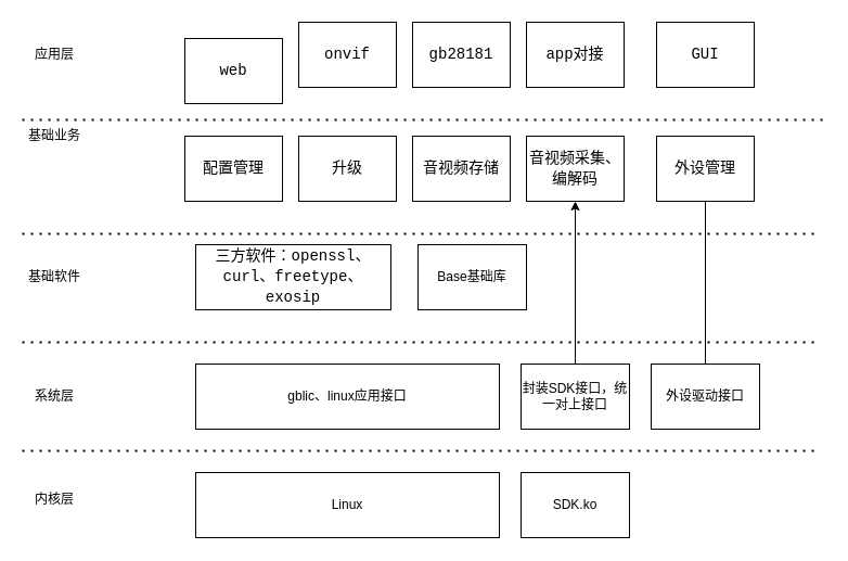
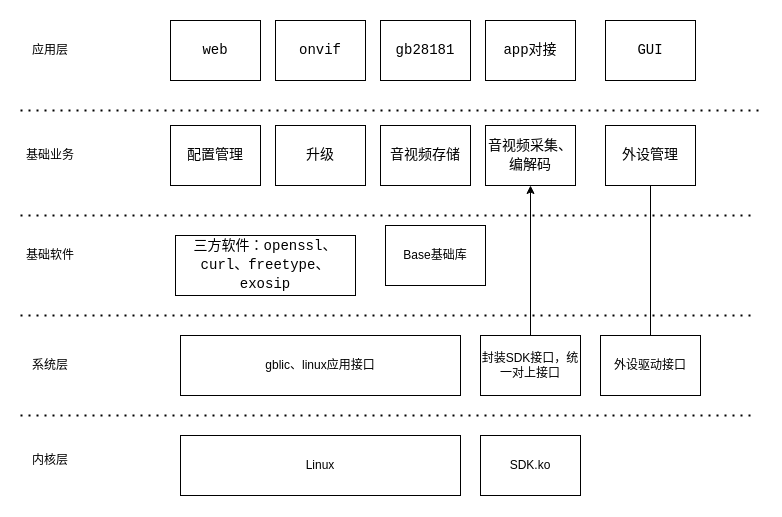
  <mxCell id="0" />
  <mxCell id="1" parent="0" />
  <mxCell id="2" value="Linux" style="rounded=0;whiteSpace=wrap;html=1;" parent="1" vertex="1"><mxGeometry x="180" y="435" width="280" height="60" as="geometry" /></mxCell>
  <mxCell id="3" value="gblic、linux应用接口" style="rounded=0;whiteSpace=wrap;html=1;labelBackgroundColor=none;" parent="1" vertex="1"><mxGeometry x="180" y="335" width="280" height="60" as="geometry" /></mxCell>
  <mxCell id="4" value="" style="endArrow=none;dashed=1;html=1;dashPattern=1 3;strokeWidth=2;" parent="1" edge="1"><mxGeometry width="50" height="50" relative="1" as="geometry"><mxPoint x="20" y="415" as="sourcePoint" /><mxPoint x="750" y="415" as="targetPoint" /></mxGeometry></mxCell>
  <mxCell id="5" value="SDK.ko" style="rounded=0;whiteSpace=wrap;html=1;" parent="1" vertex="1"><mxGeometry x="480" y="435" width="100" height="60" as="geometry" /></mxCell>
  <mxCell id="6" value="" style="endArrow=none;dashed=1;html=1;dashPattern=1 3;strokeWidth=2;" parent="1" edge="1"><mxGeometry width="50" height="50" relative="1" as="geometry"><mxPoint x="20" y="315" as="sourcePoint" /><mxPoint x="750" y="315" as="targetPoint" /></mxGeometry></mxCell>
  <mxCell id="7" value="内核层" style="text;html=1;strokeColor=none;fillColor=none;align=center;verticalAlign=middle;whiteSpace=wrap;rounded=0;" parent="1" vertex="1"><mxGeometry x="20" y="445" width="60" height="30" as="geometry" /></mxCell>
  <mxCell id="8" value="系统层" style="text;html=1;strokeColor=none;fillColor=none;align=center;verticalAlign=middle;whiteSpace=wrap;rounded=0;" parent="1" vertex="1"><mxGeometry x="20" y="350" width="60" height="30" as="geometry" /></mxCell>
  <mxCell id="9" value="" style="edgeStyle=none;html=1;entryX=0.5;entryY=1;entryDx=0;entryDy=0;" parent="1" source="10" target="16" edge="1"><mxGeometry relative="1" as="geometry" /></mxCell>
  <mxCell id="10" value="封装SDK接口，统一对上接口" style="rounded=0;whiteSpace=wrap;html=1;" parent="1" vertex="1"><mxGeometry x="480" y="335" width="100" height="60" as="geometry" /></mxCell>
- <mxCell id="11" value="&lt;div style=&quot;font-family: consolas, &amp;quot;courier new&amp;quot;, monospace; font-size: 14px; line-height: 19px;&quot;&gt;三方软件：openssl、curl、freetype、exosip&lt;/div&gt;" style="rounded=0;whiteSpace=wrap;html=1;labelBackgroundColor=none;" parent="1" vertex="1"><mxGeometry x="180" y="225" width="180" height="60" as="geometry" /></mxCell>
+ <mxCell id="11" value="&lt;div style=&quot;font-family: consolas, &amp;quot;courier new&amp;quot;, monospace; font-size: 14px; line-height: 19px;&quot;&gt;三方软件：openssl、curl、freetype、exosip&lt;/div&gt;" style="rounded=0;whiteSpace=wrap;html=1;labelBackgroundColor=none;" parent="1" vertex="1"><mxGeometry x="175" y="235" width="180" height="60" as="geometry" /></mxCell>
  <mxCell id="12" value="基础软件" style="text;html=1;strokeColor=none;fillColor=none;align=center;verticalAlign=middle;whiteSpace=wrap;rounded=0;" parent="1" vertex="1"><mxGeometry x="20" y="240" width="60" height="30" as="geometry" /></mxCell>
  <mxCell id="13" value="" style="endArrow=none;dashed=1;html=1;dashPattern=1 3;strokeWidth=2;" parent="1" edge="1"><mxGeometry width="50" height="50" relative="1" as="geometry"><mxPoint x="20" y="215" as="sourcePoint" /><mxPoint x="750" y="215" as="targetPoint" /></mxGeometry></mxCell>
  <mxCell id="14" value="&lt;div style=&quot;font-family: consolas, &amp;quot;courier new&amp;quot;, monospace; font-size: 14px; line-height: 19px;&quot;&gt;&lt;div style=&quot;font-family: &amp;quot;consolas&amp;quot; , &amp;quot;courier new&amp;quot; , monospace ; line-height: 19px&quot;&gt;音视频存储&lt;br&gt;&lt;/div&gt;&lt;/div&gt;" style="rounded=0;whiteSpace=wrap;html=1;labelBackgroundColor=none;" parent="1" vertex="1"><mxGeometry x="380" y="125" width="90" height="60" as="geometry" /></mxCell>
- <mxCell id="15" value="基础业务" style="text;html=1;strokeColor=none;fillColor=none;align=center;verticalAlign=middle;whiteSpace=wrap;rounded=0;" parent="1" vertex="1"><mxGeometry x="20" y="110" width="60" height="30" as="geometry" /></mxCell>
+ <mxCell id="15" value="基础业务" style="text;html=1;strokeColor=none;fillColor=none;align=center;verticalAlign=middle;whiteSpace=wrap;rounded=0;" parent="1" vertex="1"><mxGeometry x="20" y="140" width="60" height="30" as="geometry" /></mxCell>
  <mxCell id="16" value="&lt;div style=&quot;font-family: consolas, &amp;quot;courier new&amp;quot;, monospace; font-size: 14px; line-height: 19px;&quot;&gt;&lt;div style=&quot;font-family: &amp;quot;consolas&amp;quot; , &amp;quot;courier new&amp;quot; , monospace ; line-height: 19px&quot;&gt;音视频采集、编解码&lt;/div&gt;&lt;/div&gt;" style="rounded=0;whiteSpace=wrap;html=1;labelBackgroundColor=none;" parent="1" vertex="1"><mxGeometry x="485" y="125" width="90" height="60" as="geometry" /></mxCell>
  <mxCell id="17" value="&lt;div style=&quot;font-family: consolas, &amp;quot;courier new&amp;quot;, monospace; font-size: 14px; line-height: 19px;&quot;&gt;&lt;div style=&quot;font-family: &amp;quot;consolas&amp;quot; , &amp;quot;courier new&amp;quot; , monospace ; line-height: 19px&quot;&gt;升级&lt;/div&gt;&lt;/div&gt;" style="rounded=0;whiteSpace=wrap;html=1;labelBackgroundColor=none;" parent="1" vertex="1"><mxGeometry x="275" y="125" width="90" height="60" as="geometry" /></mxCell>
  <mxCell id="18" value="&lt;div style=&quot;font-family: consolas, &amp;quot;courier new&amp;quot;, monospace; font-size: 14px; line-height: 19px;&quot;&gt;&lt;div style=&quot;font-family: &amp;quot;consolas&amp;quot; , &amp;quot;courier new&amp;quot; , monospace ; line-height: 19px&quot;&gt;配置管理&lt;/div&gt;&lt;/div&gt;" style="rounded=0;whiteSpace=wrap;html=1;labelBackgroundColor=none;" parent="1" vertex="1"><mxGeometry x="170" y="125" width="90" height="60" as="geometry" /></mxCell>
  <mxCell id="19" value="" style="endArrow=none;dashed=1;html=1;dashPattern=1 3;strokeWidth=2;" parent="1" edge="1"><mxGeometry width="50" height="50" relative="1" as="geometry"><mxPoint x="20" y="110" as="sourcePoint" /><mxPoint x="760" y="110" as="targetPoint" /></mxGeometry></mxCell>
  <mxCell id="20" value="&lt;div style=&quot;font-family: consolas, &amp;quot;courier new&amp;quot;, monospace; font-size: 14px; line-height: 19px;&quot;&gt;&lt;div style=&quot;font-family: &amp;quot;consolas&amp;quot; , &amp;quot;courier new&amp;quot; , monospace ; line-height: 19px&quot;&gt;gb28181&lt;br&gt;&lt;/div&gt;&lt;/div&gt;" style="rounded=0;whiteSpace=wrap;html=1;labelBackgroundColor=none;" parent="1" vertex="1"><mxGeometry x="380" y="20" width="90" height="60" as="geometry" /></mxCell>
  <mxCell id="21" value="应用层" style="text;html=1;strokeColor=none;fillColor=none;align=center;verticalAlign=middle;whiteSpace=wrap;rounded=0;" parent="1" vertex="1"><mxGeometry x="20" y="35" width="60" height="30" as="geometry" /></mxCell>
  <mxCell id="22" value="&lt;div style=&quot;font-family: consolas, &amp;quot;courier new&amp;quot;, monospace; font-size: 14px; line-height: 19px;&quot;&gt;&lt;div style=&quot;font-family: &amp;quot;consolas&amp;quot; , &amp;quot;courier new&amp;quot; , monospace ; line-height: 19px&quot;&gt;app对接&lt;/div&gt;&lt;/div&gt;" style="rounded=0;whiteSpace=wrap;html=1;labelBackgroundColor=none;" parent="1" vertex="1"><mxGeometry x="485" y="20" width="90" height="60" as="geometry" /></mxCell>
  <mxCell id="23" value="&lt;div style=&quot;font-family: consolas, &amp;quot;courier new&amp;quot;, monospace; font-size: 14px; line-height: 19px;&quot;&gt;&lt;div style=&quot;font-family: &amp;quot;consolas&amp;quot; , &amp;quot;courier new&amp;quot; , monospace ; line-height: 19px&quot;&gt;onvif&lt;/div&gt;&lt;/div&gt;" style="rounded=0;whiteSpace=wrap;html=1;labelBackgroundColor=none;" parent="1" vertex="1"><mxGeometry x="275" y="20" width="90" height="60" as="geometry" /></mxCell>
- <mxCell id="24" value="&lt;div style=&quot;font-family: consolas, &amp;quot;courier new&amp;quot;, monospace; font-size: 14px; line-height: 19px;&quot;&gt;&lt;div style=&quot;font-family: &amp;quot;consolas&amp;quot; , &amp;quot;courier new&amp;quot; , monospace ; line-height: 19px&quot;&gt;web&lt;/div&gt;&lt;/div&gt;" style="rounded=0;whiteSpace=wrap;html=1;fontColor=default;labelBackgroundColor=none;" parent="1" vertex="1"><mxGeometry x="170" y="35" width="90" height="60" as="geometry" /></mxCell>
+ <mxCell id="24" value="&lt;div style=&quot;font-family: consolas, &amp;quot;courier new&amp;quot;, monospace; font-size: 14px; line-height: 19px;&quot;&gt;&lt;div style=&quot;font-family: &amp;quot;consolas&amp;quot; , &amp;quot;courier new&amp;quot; , monospace ; line-height: 19px&quot;&gt;web&lt;/div&gt;&lt;/div&gt;" style="rounded=0;whiteSpace=wrap;html=1;fontColor=default;labelBackgroundColor=none;" parent="1" vertex="1"><mxGeometry x="170" y="20" width="90" height="60" as="geometry" /></mxCell>
  <mxCell id="25" style="edgeStyle=none;html=1;exitX=0.5;exitY=0;exitDx=0;exitDy=0;endArrow=none;" parent="1" source="26" target="27" edge="1"><mxGeometry relative="1" as="geometry" /></mxCell>
  <mxCell id="26" value="外设驱动接口" style="rounded=0;whiteSpace=wrap;html=1;" parent="1" vertex="1"><mxGeometry x="600" y="335" width="100" height="60" as="geometry" /></mxCell>
  <mxCell id="27" value="&lt;div style=&quot;font-family: consolas, &amp;quot;courier new&amp;quot;, monospace; font-size: 14px; line-height: 19px;&quot;&gt;&lt;div style=&quot;font-family: &amp;quot;consolas&amp;quot; , &amp;quot;courier new&amp;quot; , monospace ; line-height: 19px&quot;&gt;外设管理&lt;/div&gt;&lt;/div&gt;" style="rounded=0;whiteSpace=wrap;html=1;labelBackgroundColor=none;" parent="1" vertex="1"><mxGeometry x="605" y="125" width="90" height="60" as="geometry" /></mxCell>
  <mxCell id="28" value="Base基础库" style="rounded=0;whiteSpace=wrap;html=1;" parent="1" vertex="1"><mxGeometry x="385" y="225" width="100" height="60" as="geometry" /></mxCell>
  <mxCell id="29" value="&lt;div style=&quot;font-family: consolas, &amp;quot;courier new&amp;quot;, monospace; font-size: 14px; line-height: 19px;&quot;&gt;&lt;div style=&quot;font-family: &amp;quot;consolas&amp;quot; , &amp;quot;courier new&amp;quot; , monospace ; line-height: 19px&quot;&gt;GUI&lt;/div&gt;&lt;/div&gt;" style="rounded=0;whiteSpace=wrap;html=1;labelBackgroundColor=none;" parent="1" vertex="1"><mxGeometry x="605" y="20" width="90" height="60" as="geometry" /></mxCell>
